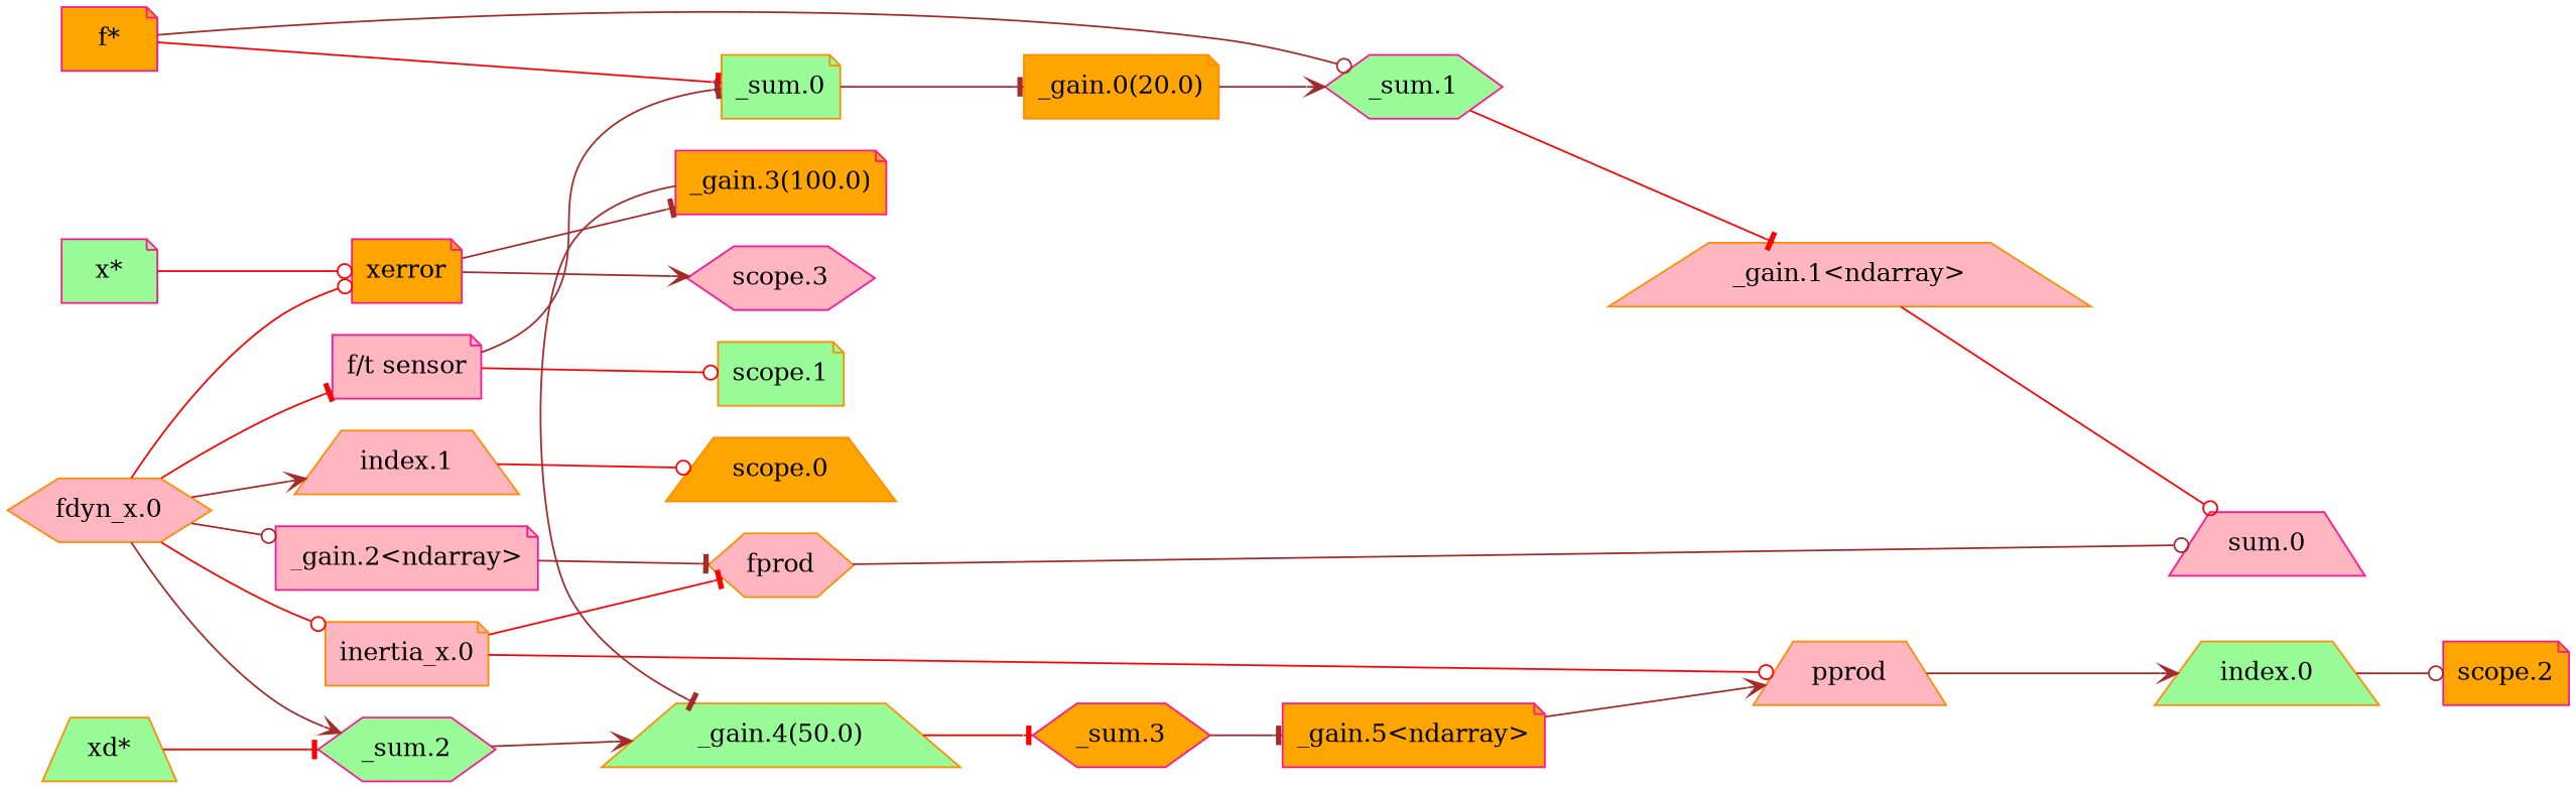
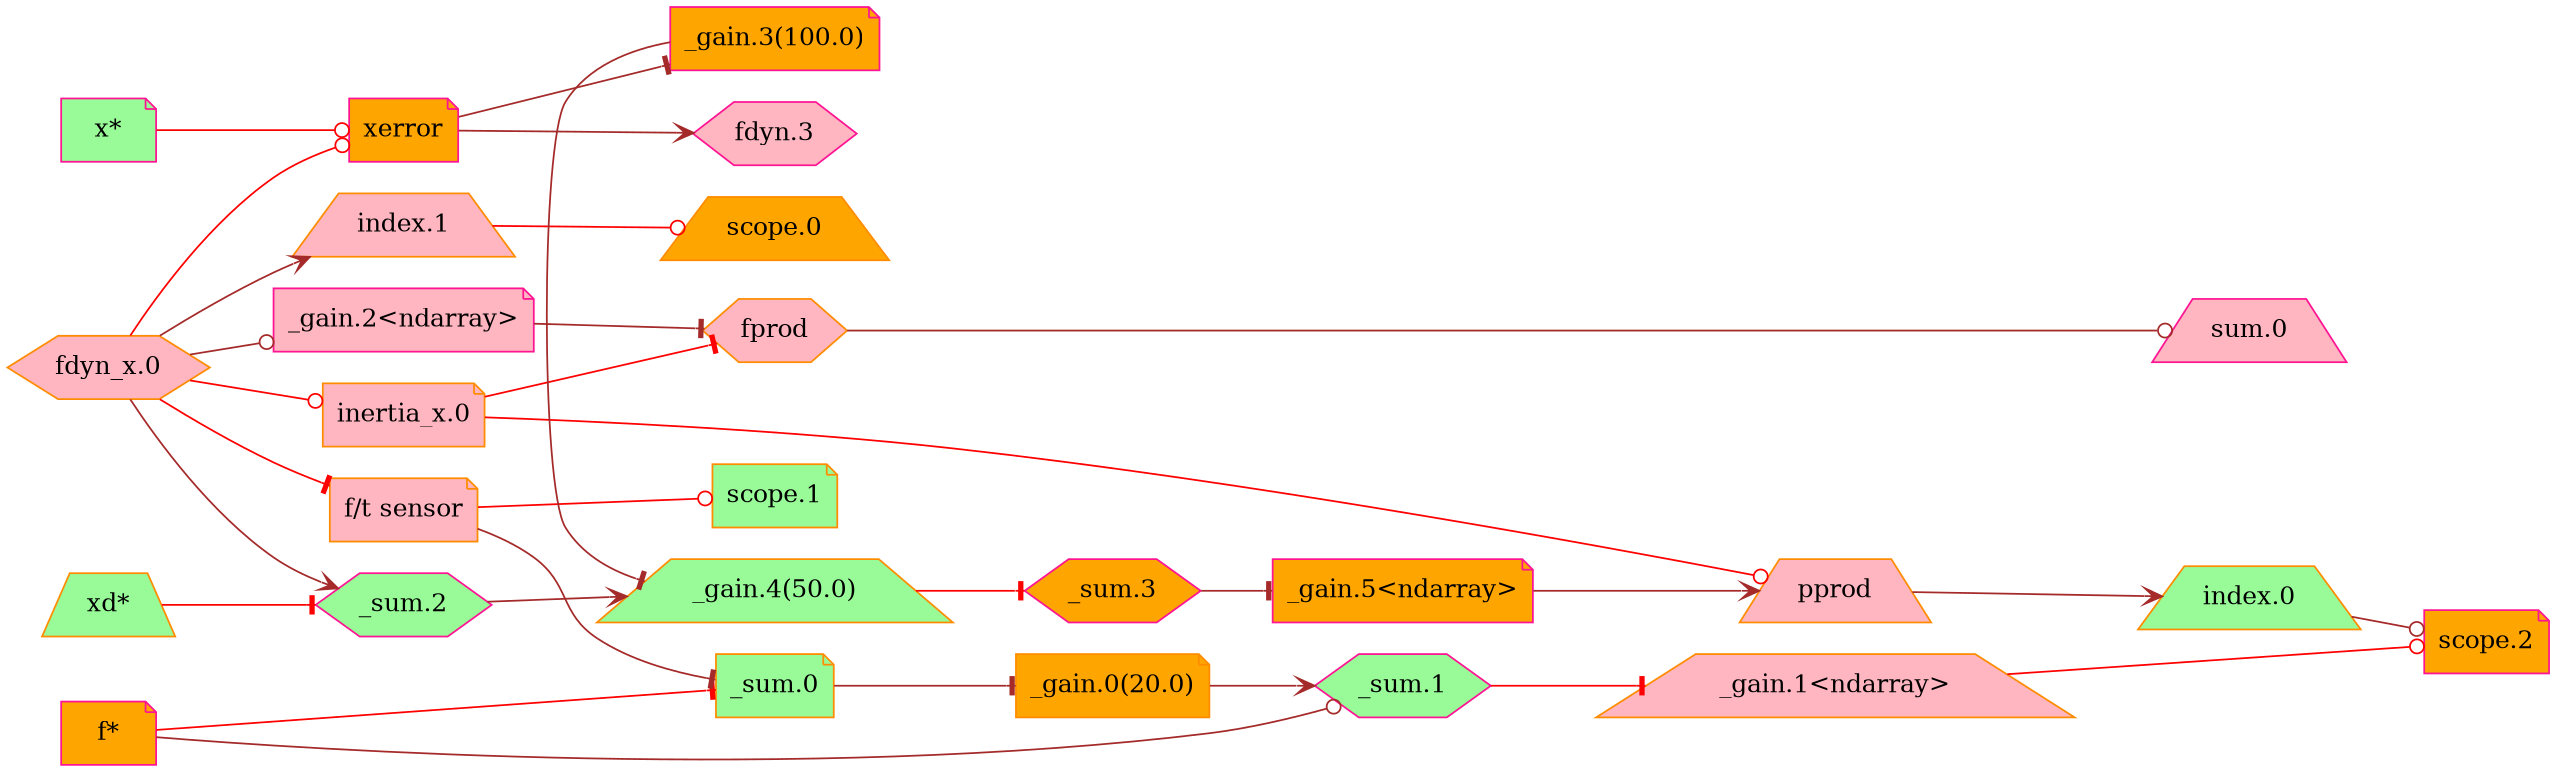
  digraph {
    rankdir=LR
    splines=spline
    node [color=darkorange fillcolor=lightpink shape=note style=filled]
    edge [arrowhead=tee color=brown]
    "f*" [color=deeppink fillcolor=orange]
    "x*" [color=deeppink fillcolor=palegreen]
    "xd*" [fillcolor=palegreen shape=trapezium]
    "fdyn_x.0" [shape=hexagon]
-   "f/t sensor" [color=deeppink]
+   "f/t sensor"
    xerror [color=deeppink fillcolor=orange]
    "inertia_x.0"
    "_gain.2<ndarray>" [color=deeppink]
    "_sum.2" [color=deeppink fillcolor=palegreen shape=hexagon]
    "index.1" [shape=trapezium]
    fprod [shape=hexagon]
    "_sum.0" [fillcolor=palegreen]
    "_gain.3(100.0)" [color=deeppink fillcolor=orange]
    "_gain.4(50.0)" [fillcolor=palegreen shape=trapezium]
    "_gain.0(20.0)" [fillcolor=orange]
    "_sum.3" [color=deeppink fillcolor=orange shape=hexagon]
    "_sum.1" [color=deeppink fillcolor=palegreen shape=hexagon]
    "_gain.5<ndarray>" [color=deeppink fillcolor=orange]
    pprod [shape=trapezium]
    "_gain.1<ndarray>" [shape=trapezium]
    "sum.0" [color=deeppink shape=trapezium]
    "index.0" [fillcolor=palegreen shape=trapezium]
    "scope.1" [fillcolor=palegreen]
-   "scope.3" [color=deeppink shape=hexagon]
+   "scope.3" [color=deeppink shape=hexagon label="fdyn.3"]
    "scope.0" [fillcolor=orange shape=trapezium]
    "scope.2" [color=deeppink fillcolor=orange]
    subgraph sub_1 {
      rank=same
      "f*"
      "x*"
      "xd*"
      "fdyn_x.0"
    }
    subgraph sub_2 {
      rank=same
      "f/t sensor"
      xerror
      "inertia_x.0"
      "_gain.2<ndarray>"
      "_sum.2"
      "index.1"
    }
    subgraph sub_3 {
      rank=same
      fprod
      "_sum.0"
      "_gain.3(100.0)"
      "_gain.4(50.0)"
    }
    subgraph sub_4 {
      rank=same
      "_gain.0(20.0)"
      "_sum.3"
    }
    subgraph sub_5 {
      rank=same
      "_sum.1"
      "_gain.5<ndarray>"
    }
    subgraph sub_6 {
      rank=same
      pprod
      "_gain.1<ndarray>"
    }
    subgraph sub_7 {
      rank=same
      "sum.0"
      "index.0"
    }
    "f*" -> "_sum.0" [color=red]
    "f*" -> "_sum.1" [arrowhead=odot]
    "x*" -> xerror [arrowhead=odot color=red]
    "xd*" -> "_sum.2" [color=red]
    "fdyn_x.0" -> "f/t sensor" [color=red]
    "fdyn_x.0" -> xerror [arrowhead=odot color=red]
    "fdyn_x.0" -> "inertia_x.0" [arrowhead=odot color=red]
    "fdyn_x.0" -> "_gain.2<ndarray>" [arrowhead=odot]
    "fdyn_x.0" -> "_sum.2" [arrowhead=vee]
    "fdyn_x.0" -> "index.1" [arrowhead=vee]
    "f/t sensor" -> "_sum.0"
    "f/t sensor" -> "scope.1" [arrowhead=odot color=red]
    xerror -> "_gain.3(100.0)"
    xerror -> "scope.3" [arrowhead=vee]
    "inertia_x.0" -> fprod [color=red]
    "inertia_x.0" -> pprod [arrowhead=odot color=red]
    "_gain.2<ndarray>" -> fprod
    "_sum.2" -> "_gain.4(50.0)" [arrowhead=vee]
    "index.1" -> "scope.0" [arrowhead=odot color=red]
    fprod -> "sum.0" [arrowhead=odot]
    "_sum.0" -> "_gain.0(20.0)"
    "_gain.3(100.0)" -> "_gain.4(50.0)"
    "_gain.4(50.0)" -> "_sum.3" [color=red]
    "_gain.0(20.0)" -> "_sum.1" [arrowhead=vee]
    "_sum.3" -> "_gain.5<ndarray>"
    "_sum.1" -> "_gain.1<ndarray>" [color=red]
    "_gain.5<ndarray>" -> pprod [arrowhead=vee]
    pprod -> "index.0" [arrowhead=vee]
-   "_gain.1<ndarray>" -> "sum.0" [arrowhead=odot color=red]
+   "_gain.1<ndarray>" -> "scope.2" [arrowhead=odot color=red]
    "index.0" -> "scope.2" [arrowhead=odot]
  }
